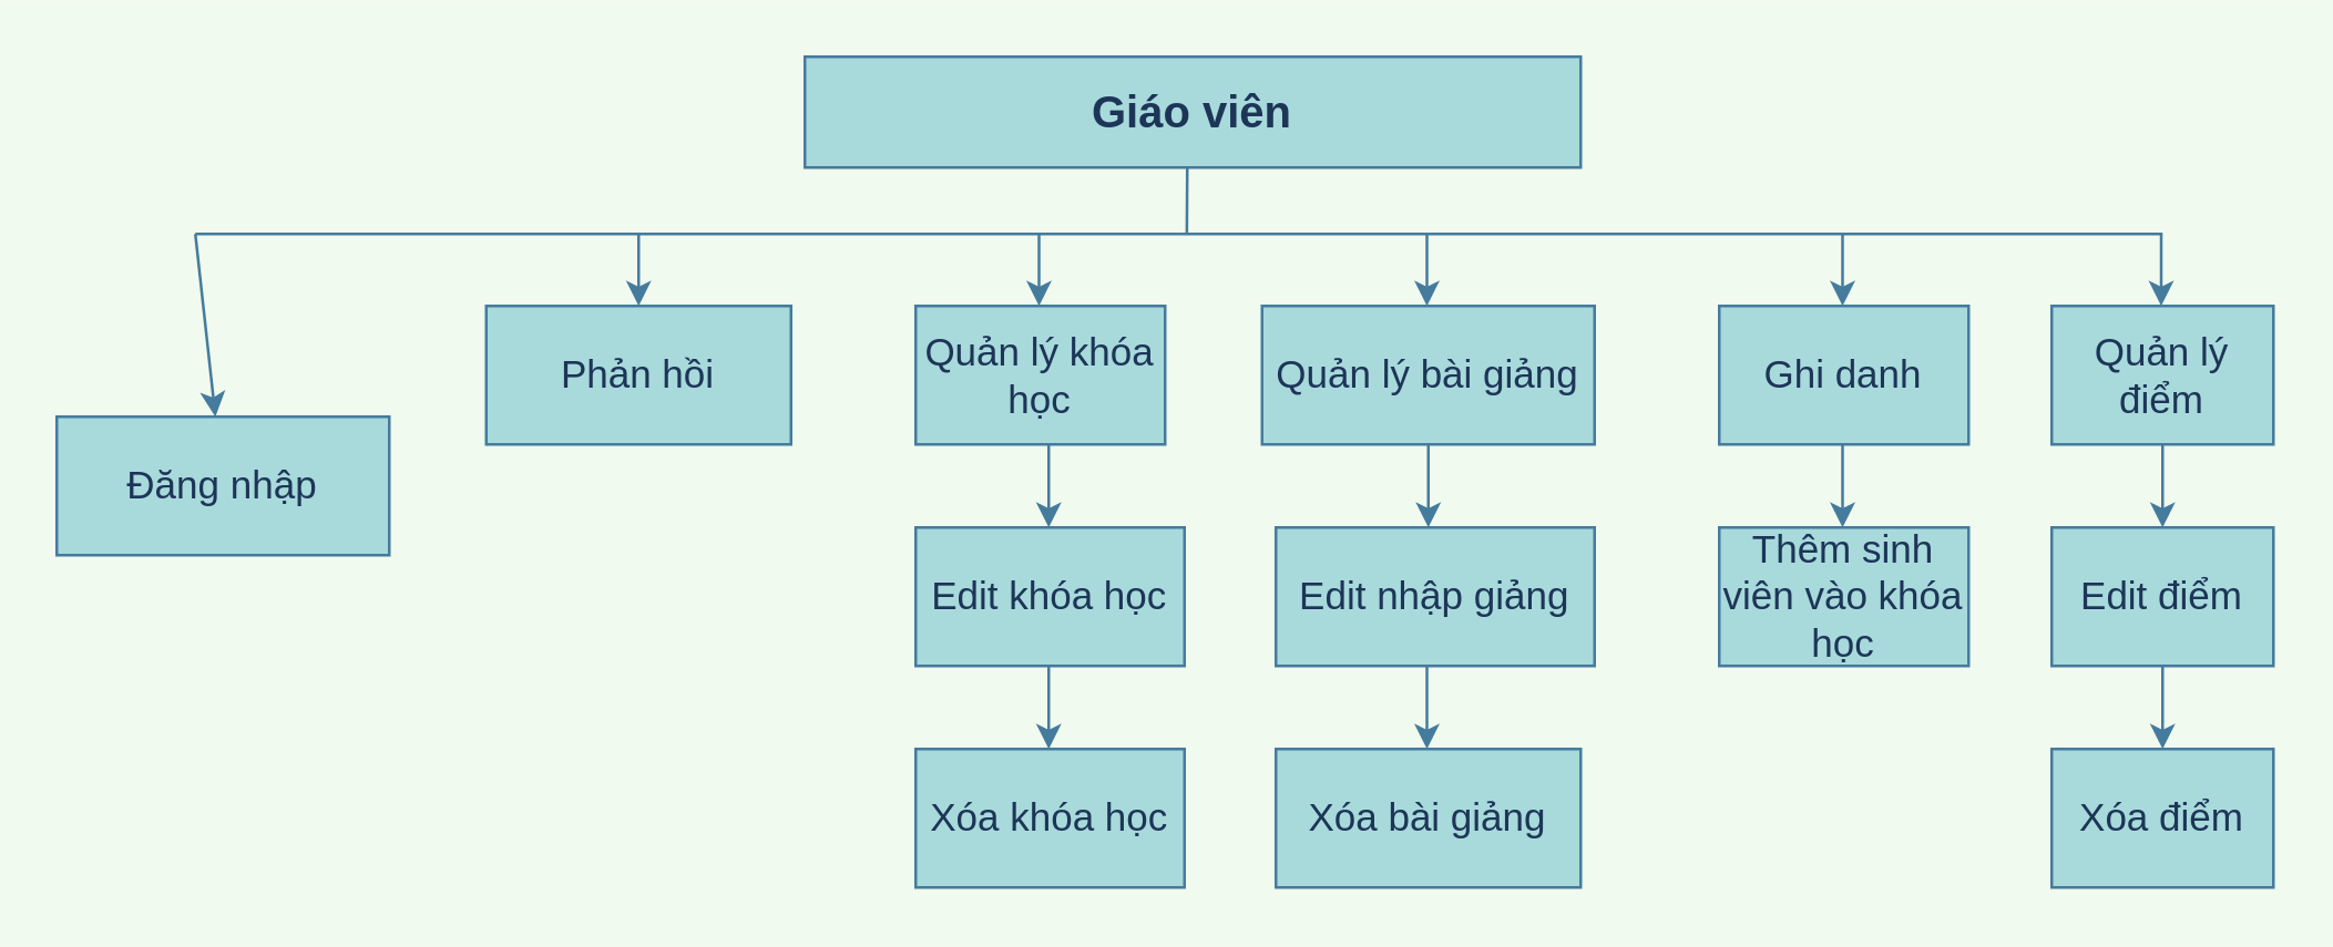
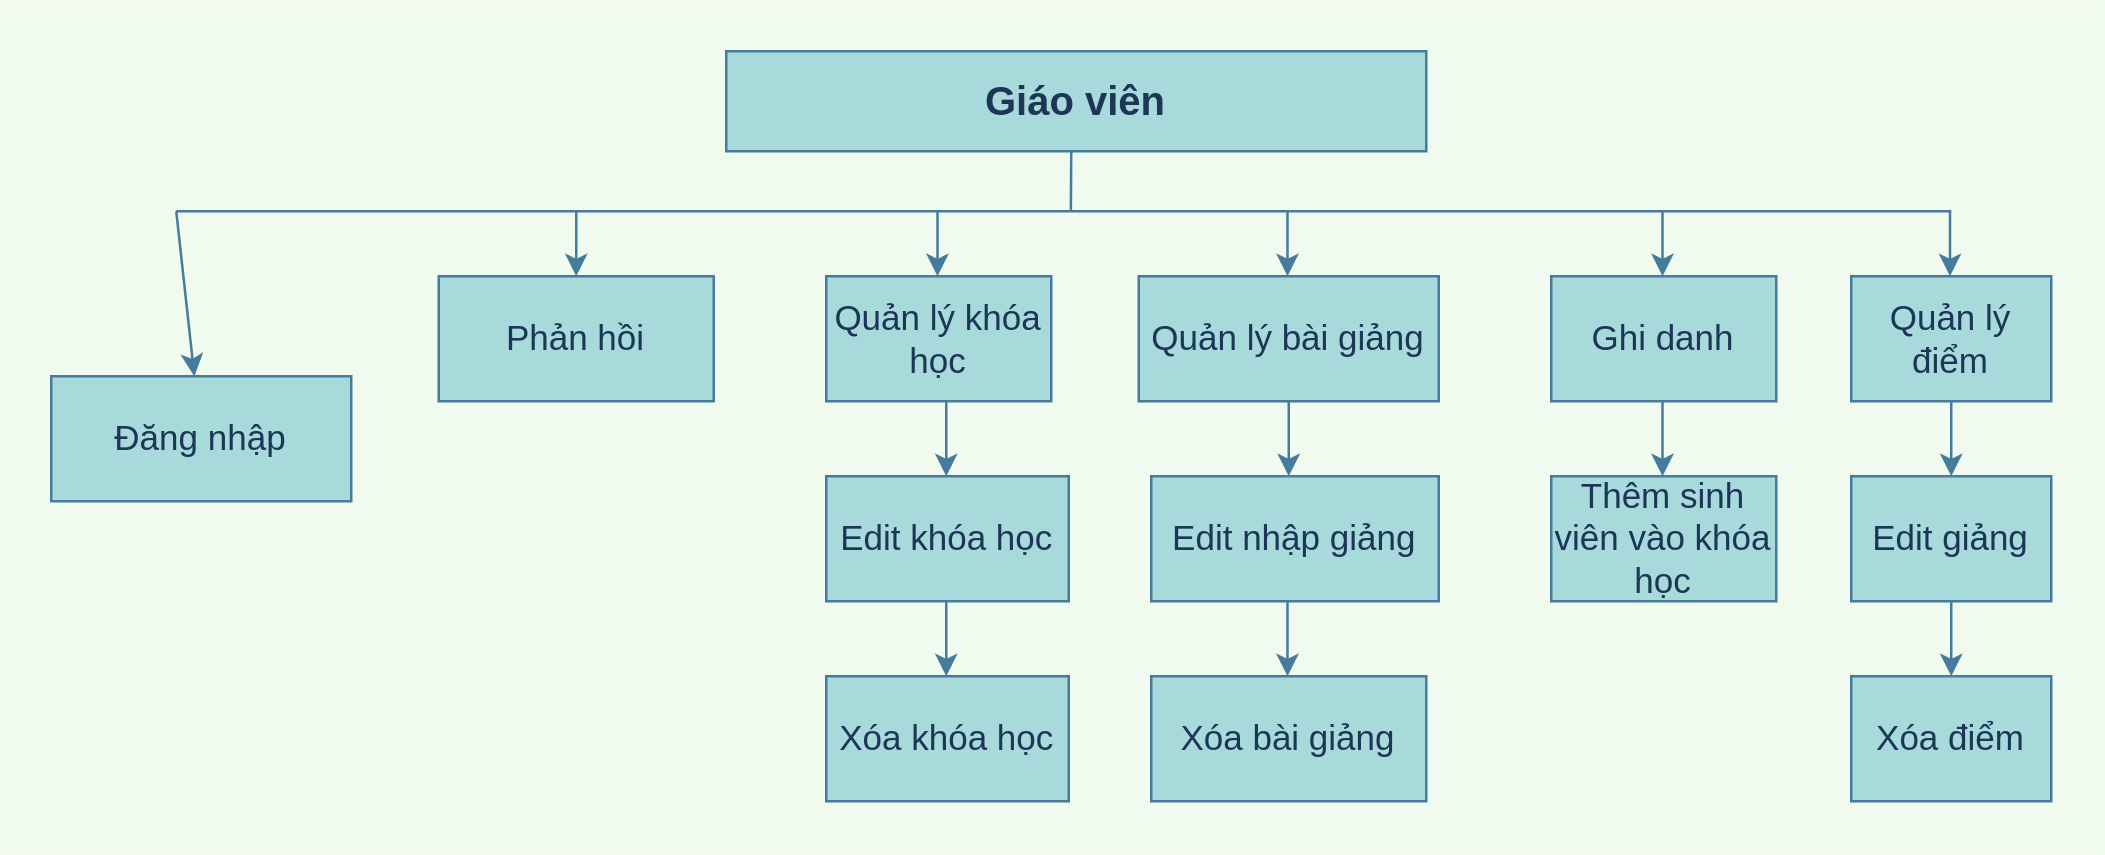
  <mxCell id="0" />
  <mxCell id="1" parent="0" />
  <mxCell id="2" value="&lt;span style=&quot;font-size: 16px&quot;&gt;&lt;b&gt;Giáo viên&lt;/b&gt;&lt;/span&gt;" style="rounded=0;whiteSpace=wrap;html=1;fillColor=#A8DADC;strokeColor=#457B9D;fontColor=#1D3557;" parent="1" vertex="1"><mxGeometry x="290" y="20" width="280" height="40" as="geometry" /></mxCell>
  <mxCell id="3" value="&lt;span style=&quot;font-size: 14px&quot;&gt;Đăng nhập&lt;/span&gt;" style="rounded=0;whiteSpace=wrap;html=1;fillColor=#A8DADC;strokeColor=#457B9D;fontColor=#1D3557;" parent="1" vertex="1"><mxGeometry x="20" y="150" width="120" height="50" as="geometry" /></mxCell>
  <mxCell id="4" value="&lt;span style=&quot;font-size: 14px&quot;&gt;Phản hồi&lt;/span&gt;" style="rounded=0;whiteSpace=wrap;html=1;fillColor=#A8DADC;strokeColor=#457B9D;fontColor=#1D3557;" parent="1" vertex="1"><mxGeometry x="175" y="110" width="110" height="50" as="geometry" /></mxCell>
  <mxCell id="5" value="&lt;font style=&quot;font-size: 14px&quot;&gt;Quản lý khóa học&lt;/font&gt;" style="rounded=0;whiteSpace=wrap;html=1;fillColor=#A8DADC;strokeColor=#457B9D;fontColor=#1D3557;" parent="1" vertex="1"><mxGeometry x="330" y="110" width="90" height="50" as="geometry" /></mxCell>
  <mxCell id="6" value="&lt;span style=&quot;font-size: 14px&quot;&gt;Quản lý bài giảng&lt;/span&gt;" style="rounded=0;whiteSpace=wrap;html=1;fillColor=#A8DADC;strokeColor=#457B9D;fontColor=#1D3557;" parent="1" vertex="1"><mxGeometry x="455" y="110" width="120" height="50" as="geometry" /></mxCell>
  <mxCell id="7" value="&lt;span style=&quot;font-size: 14px&quot;&gt;Ghi danh&lt;/span&gt;" style="rounded=0;whiteSpace=wrap;html=1;fillColor=#A8DADC;strokeColor=#457B9D;fontColor=#1D3557;" parent="1" vertex="1"><mxGeometry x="620" y="110" width="90" height="50" as="geometry" /></mxCell>
  <mxCell id="8" style="edgeStyle=none;rounded=0;orthogonalLoop=1;jettySize=auto;html=1;exitX=1;exitY=0.5;exitDx=0;exitDy=0;fontSize=14;endSize=8;labelBackgroundColor=#F1FAEE;strokeColor=#457B9D;fontColor=#1D3557;" parent="1" edge="1"><mxGeometry relative="1" as="geometry"><mxPoint x="310" y="220" as="sourcePoint" /><mxPoint x="310" y="220" as="targetPoint" /></mxGeometry></mxCell>
  <mxCell id="9" style="edgeStyle=none;rounded=0;orthogonalLoop=1;jettySize=auto;html=1;exitX=0.5;exitY=1;exitDx=0;exitDy=0;fontSize=14;endSize=8;labelBackgroundColor=#F1FAEE;strokeColor=#457B9D;fontColor=#1D3557;" parent="1" edge="1"><mxGeometry relative="1" as="geometry"><mxPoint x="620" y="240" as="sourcePoint" /><mxPoint x="620" y="240" as="targetPoint" /></mxGeometry></mxCell>
  <mxCell id="10" style="edgeStyle=none;rounded=0;orthogonalLoop=1;jettySize=auto;html=1;exitX=0.75;exitY=1;exitDx=0;exitDy=0;fontSize=14;endSize=8;labelBackgroundColor=#F1FAEE;strokeColor=#457B9D;fontColor=#1D3557;" parent="1" edge="1"><mxGeometry relative="1" as="geometry"><mxPoint x="645" y="320" as="sourcePoint" /><mxPoint x="645" y="320" as="targetPoint" /></mxGeometry></mxCell>
  <mxCell id="11" style="edgeStyle=none;rounded=0;orthogonalLoop=1;jettySize=auto;html=1;exitX=0.5;exitY=1;exitDx=0;exitDy=0;fontSize=14;endSize=8;labelBackgroundColor=#F1FAEE;strokeColor=#457B9D;fontColor=#1D3557;" parent="1" source="7" target="7" edge="1"><mxGeometry relative="1" as="geometry" /></mxCell>
  <mxCell id="12" value="" style="line;strokeWidth=1;fillColor=none;align=left;verticalAlign=middle;spacingTop=-1;spacingLeft=3;spacingRight=3;rotatable=0;labelPosition=right;points=[];portConstraint=eastwest;fontSize=14;labelBackgroundColor=#F1FAEE;strokeColor=#457B9D;fontColor=#1D3557;" parent="1" vertex="1"><mxGeometry x="70" y="80" width="710" height="8" as="geometry" /></mxCell>
  <mxCell id="13" value="" style="endArrow=none;html=1;rounded=0;fontSize=14;targetPerimeterSpacing=1;startArrow=classic;startFill=1;labelBackgroundColor=#F1FAEE;strokeColor=#457B9D;fontColor=#1D3557;" parent="1" source="3" edge="1"><mxGeometry width="50" height="50" relative="1" as="geometry"><mxPoint x="440" y="240" as="sourcePoint" /><mxPoint x="70" y="84" as="targetPoint" /></mxGeometry></mxCell>
  <mxCell id="14" value="" style="endArrow=none;html=1;rounded=0;fontSize=14;endSize=8;startArrow=classic;startFill=1;labelBackgroundColor=#F1FAEE;strokeColor=#457B9D;fontColor=#1D3557;" parent="1" edge="1"><mxGeometry width="50" height="50" relative="1" as="geometry"><mxPoint x="230" y="110" as="sourcePoint" /><mxPoint x="230" y="84" as="targetPoint" /></mxGeometry></mxCell>
  <mxCell id="15" value="" style="endArrow=none;html=1;rounded=0;fontSize=14;endSize=8;startArrow=classic;startFill=1;labelBackgroundColor=#F1FAEE;strokeColor=#457B9D;fontColor=#1D3557;" parent="1" edge="1"><mxGeometry width="50" height="50" relative="1" as="geometry"><mxPoint x="374.5" y="110" as="sourcePoint" /><mxPoint x="374.5" y="84" as="targetPoint" /></mxGeometry></mxCell>
  <mxCell id="16" value="" style="endArrow=none;html=1;rounded=0;fontSize=14;endSize=8;startArrow=classic;startFill=1;labelBackgroundColor=#F1FAEE;strokeColor=#457B9D;fontColor=#1D3557;" parent="1" edge="1"><mxGeometry width="50" height="50" relative="1" as="geometry"><mxPoint x="514.5" y="110" as="sourcePoint" /><mxPoint x="514.5" y="84" as="targetPoint" /></mxGeometry></mxCell>
  <mxCell id="17" value="" style="endArrow=none;html=1;rounded=0;fontSize=14;endSize=8;startArrow=classic;startFill=1;labelBackgroundColor=#F1FAEE;strokeColor=#457B9D;fontColor=#1D3557;" parent="1" edge="1"><mxGeometry width="50" height="50" relative="1" as="geometry"><mxPoint x="779.5" y="110" as="sourcePoint" /><mxPoint x="779.5" y="84" as="targetPoint" /></mxGeometry></mxCell>
  <mxCell id="18" value="&lt;span style=&quot;font-size: 14px&quot;&gt;Quản lý điểm&lt;/span&gt;" style="rounded=0;whiteSpace=wrap;html=1;fillColor=#A8DADC;strokeColor=#457B9D;fontColor=#1D3557;" parent="1" vertex="1"><mxGeometry x="740" y="110" width="80" height="50" as="geometry" /></mxCell>
  <mxCell id="19" value="" style="endArrow=none;html=1;rounded=0;fontSize=14;endSize=8;startArrow=classic;startFill=1;labelBackgroundColor=#F1FAEE;strokeColor=#457B9D;fontColor=#1D3557;" parent="1" edge="1"><mxGeometry width="50" height="50" relative="1" as="geometry"><mxPoint x="664.5" y="110" as="sourcePoint" /><mxPoint x="664.5" y="84" as="targetPoint" /></mxGeometry></mxCell>
  <mxCell id="20" value="&lt;span style=&quot;font-size: 14px&quot;&gt;Edit nhập giảng&lt;/span&gt;" style="rounded=0;whiteSpace=wrap;html=1;fillColor=#A8DADC;strokeColor=#457B9D;fontColor=#1D3557;" parent="1" vertex="1"><mxGeometry x="460" y="190" width="115" height="50" as="geometry" /></mxCell>
  <mxCell id="21" value="&lt;span style=&quot;font-size: 14px&quot;&gt;Xóa bài giảng&lt;/span&gt;" style="rounded=0;whiteSpace=wrap;html=1;fillColor=#A8DADC;strokeColor=#457B9D;fontColor=#1D3557;" parent="1" vertex="1"><mxGeometry x="460" y="270" width="110" height="50" as="geometry" /></mxCell>
  <mxCell id="22" value="" style="endArrow=classic;html=1;rounded=0;fontSize=14;targetPerimeterSpacing=1;exitX=0.5;exitY=1;exitDx=0;exitDy=0;labelBackgroundColor=#F1FAEE;strokeColor=#457B9D;fontColor=#1D3557;" parent="1" source="6" edge="1"><mxGeometry width="50" height="50" relative="1" as="geometry"><mxPoint x="440" y="300" as="sourcePoint" /><mxPoint x="515" y="190" as="targetPoint" /></mxGeometry></mxCell>
  <mxCell id="23" value="" style="endArrow=classic;html=1;rounded=0;fontSize=14;targetPerimeterSpacing=1;exitX=0.5;exitY=1;exitDx=0;exitDy=0;labelBackgroundColor=#F1FAEE;strokeColor=#457B9D;fontColor=#1D3557;" parent="1" edge="1"><mxGeometry width="50" height="50" relative="1" as="geometry"><mxPoint x="514.5" y="240" as="sourcePoint" /><mxPoint x="514.5" y="270" as="targetPoint" /></mxGeometry></mxCell>
- <mxCell id="24" value="&lt;span style=&quot;font-size: 14px&quot;&gt;Edit điểm&lt;/span&gt;" style="rounded=0;whiteSpace=wrap;html=1;fillColor=#A8DADC;strokeColor=#457B9D;fontColor=#1D3557;" parent="1" vertex="1"><mxGeometry x="740" y="190" width="80" height="50" as="geometry" /></mxCell>
+ <mxCell id="24" value="&lt;span style=&quot;font-size: 14px&quot;&gt;Edit giảng&lt;/span&gt;" style="rounded=0;whiteSpace=wrap;html=1;fillColor=#A8DADC;strokeColor=#457B9D;fontColor=#1D3557;" parent="1" vertex="1"><mxGeometry x="740" y="190" width="80" height="50" as="geometry" /></mxCell>
  <mxCell id="25" value="&lt;span style=&quot;font-size: 14px&quot;&gt;Xóa điểm&lt;/span&gt;" style="rounded=0;whiteSpace=wrap;html=1;fillColor=#A8DADC;strokeColor=#457B9D;fontColor=#1D3557;" parent="1" vertex="1"><mxGeometry x="740" y="270" width="80" height="50" as="geometry" /></mxCell>
  <mxCell id="26" value="" style="endArrow=classic;html=1;rounded=0;fontSize=14;targetPerimeterSpacing=1;exitX=0.5;exitY=1;exitDx=0;exitDy=0;labelBackgroundColor=#F1FAEE;strokeColor=#457B9D;fontColor=#1D3557;" parent="1" edge="1"><mxGeometry width="50" height="50" relative="1" as="geometry"><mxPoint x="780" y="160" as="sourcePoint" /><mxPoint x="780" y="190" as="targetPoint" /></mxGeometry></mxCell>
  <mxCell id="27" value="" style="endArrow=classic;html=1;rounded=0;fontSize=14;targetPerimeterSpacing=1;exitX=0.5;exitY=1;exitDx=0;exitDy=0;labelBackgroundColor=#F1FAEE;strokeColor=#457B9D;fontColor=#1D3557;" parent="1" edge="1"><mxGeometry width="50" height="50" relative="1" as="geometry"><mxPoint x="780" y="240" as="sourcePoint" /><mxPoint x="780" y="270" as="targetPoint" /></mxGeometry></mxCell>
  <mxCell id="28" value="&lt;span style=&quot;font-size: 14px&quot;&gt;Thêm sinh viên vào khóa học&lt;/span&gt;" style="rounded=0;whiteSpace=wrap;html=1;fillColor=#A8DADC;strokeColor=#457B9D;fontColor=#1D3557;" parent="1" vertex="1"><mxGeometry x="620" y="190" width="90" height="50" as="geometry" /></mxCell>
  <mxCell id="29" value="" style="endArrow=classic;html=1;rounded=0;fontSize=14;targetPerimeterSpacing=1;exitX=0.5;exitY=1;exitDx=0;exitDy=0;labelBackgroundColor=#F1FAEE;strokeColor=#457B9D;fontColor=#1D3557;" parent="1" edge="1"><mxGeometry width="50" height="50" relative="1" as="geometry"><mxPoint x="664.5" y="160" as="sourcePoint" /><mxPoint x="664.5" y="190" as="targetPoint" /></mxGeometry></mxCell>
  <mxCell id="30" value="&lt;span style=&quot;font-size: 14px&quot;&gt;Edit khóa học&lt;/span&gt;" style="rounded=0;whiteSpace=wrap;html=1;fillColor=#A8DADC;strokeColor=#457B9D;fontColor=#1D3557;" parent="1" vertex="1"><mxGeometry x="330" y="190" width="97" height="50" as="geometry" /></mxCell>
  <mxCell id="31" value="&lt;span style=&quot;font-size: 14px&quot;&gt;Xóa khóa học&lt;/span&gt;" style="rounded=0;whiteSpace=wrap;html=1;fillColor=#A8DADC;strokeColor=#457B9D;fontColor=#1D3557;" parent="1" vertex="1"><mxGeometry x="330" y="270" width="97" height="50" as="geometry" /></mxCell>
  <mxCell id="32" value="" style="endArrow=classic;html=1;rounded=0;fontSize=14;targetPerimeterSpacing=1;exitX=0.5;exitY=1;exitDx=0;exitDy=0;labelBackgroundColor=#F1FAEE;strokeColor=#457B9D;fontColor=#1D3557;" parent="1" edge="1"><mxGeometry width="50" height="50" relative="1" as="geometry"><mxPoint x="378" y="160" as="sourcePoint" /><mxPoint x="378" y="190" as="targetPoint" /></mxGeometry></mxCell>
  <mxCell id="33" value="" style="endArrow=classic;html=1;rounded=0;fontSize=14;targetPerimeterSpacing=1;exitX=0.5;exitY=1;exitDx=0;exitDy=0;labelBackgroundColor=#F1FAEE;strokeColor=#457B9D;fontColor=#1D3557;" parent="1" edge="1"><mxGeometry width="50" height="50" relative="1" as="geometry"><mxPoint x="378" y="240" as="sourcePoint" /><mxPoint x="378" y="270" as="targetPoint" /></mxGeometry></mxCell>
  <mxCell id="34" value="" style="endArrow=none;html=1;rounded=0;labelBackgroundColor=#F1FAEE;fontFamily=Helvetica;fontSize=13;fontColor=#1D3557;targetPerimeterSpacing=1;strokeColor=#457B9D;shape=connector;jumpSize=5;entryX=0.504;entryY=0.45;entryDx=0;entryDy=0;entryPerimeter=0;" parent="1" target="12" edge="1"><mxGeometry width="50" height="50" relative="1" as="geometry"><mxPoint x="428" y="60" as="sourcePoint" /><mxPoint x="450" y="120" as="targetPoint" /></mxGeometry></mxCell>
